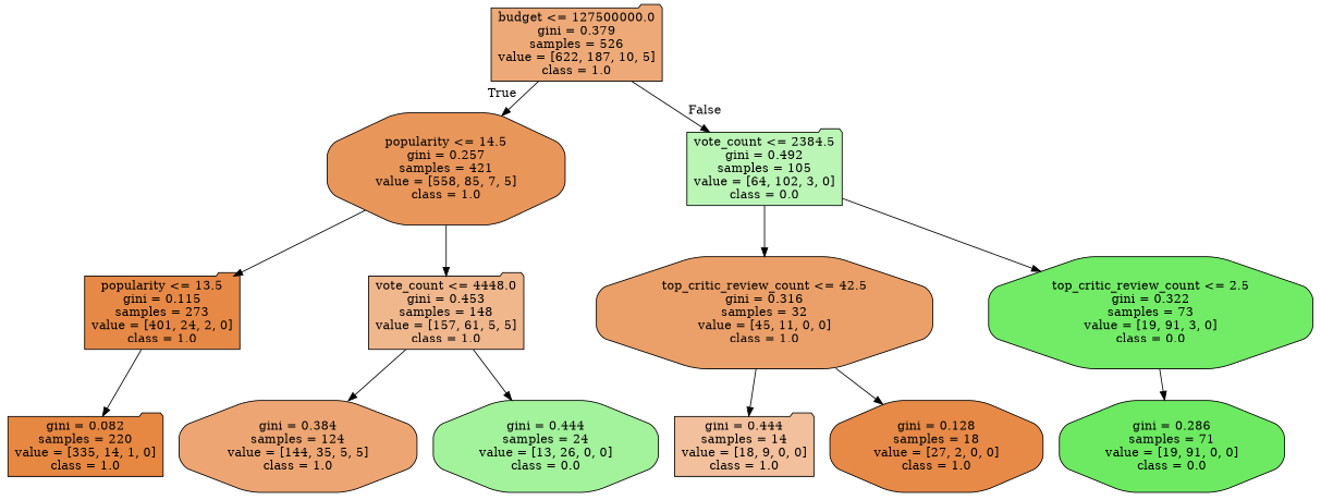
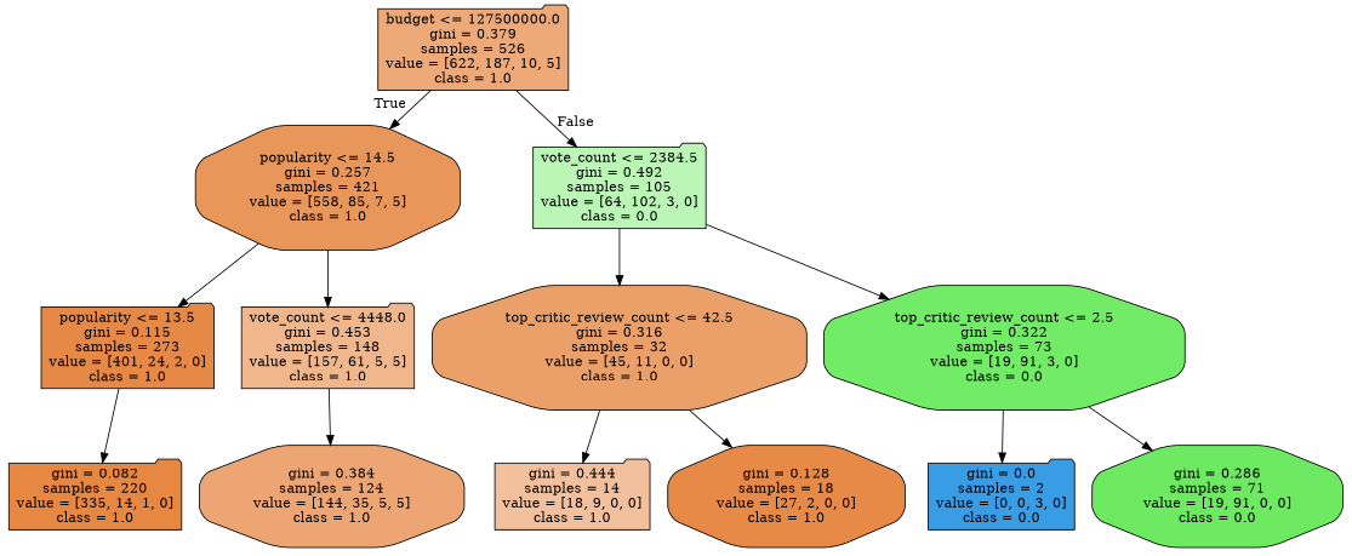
  digraph {
    fontname="DejaVu Serif"
    node [color=black fontname="DejaVu Serif" shape=folder style="filled, rounded"]
    edge [fontname="DejaVu Serif"]
    n1 [fillcolor="#eda978" label="budget <= 127500000.0\ngini = 0.379\nsamples = 526\nvalue = [622, 187, 10, 5]\nclass = 1.0"]
    n2 [fillcolor="#e9965b" label="popularity <= 14.5\ngini = 0.257\nsamples = 421\nvalue = [558, 85, 7, 5]\nclass = 1.0" shape=octagon]
    n3 [fillcolor="#bcf6b7" label="vote_count <= 2384.5\ngini = 0.492\nsamples = 105\nvalue = [64, 102, 3, 0]\nclass = 0.0"]
    n4 [fillcolor="#e78946" label="popularity <= 13.5\ngini = 0.115\nsamples = 273\nvalue = [401, 24, 2, 0]\nclass = 1.0"]
    n5 [fillcolor="#f0b78d" label="vote_count <= 4448.0\ngini = 0.453\nsamples = 148\nvalue = [157, 61, 5, 5]\nclass = 1.0"]
    n6 [fillcolor="#eba069" label="top_critic_review_count <= 42.5\ngini = 0.316\nsamples = 32\nvalue = [45, 11, 0, 0]\nclass = 1.0" shape=octagon]
    n7 [fillcolor="#72eb67" label="top_critic_review_count <= 2.5\ngini = 0.322\nsamples = 73\nvalue = [19, 91, 3, 0]\nclass = 0.0" shape=octagon]
    n8 [fillcolor="#e68742" label="gini = 0.082\nsamples = 220\nvalue = [335, 14, 1, 0]\nclass = 1.0"]
    n9 [fillcolor="#eda673" label="gini = 0.384\nsamples = 124\nvalue = [144, 35, 5, 5]\nclass = 1.0" shape=octagon]
-   n10 [fillcolor="#a3f29c" label="gini = 0.444\nsamples = 24\nvalue = [13, 26, 0, 0]\nclass = 0.0" shape=octagon]
    n11 [fillcolor="#f2c09c" label="gini = 0.444\nsamples = 14\nvalue = [18, 9, 0, 0]\nclass = 1.0"]
    n12 [fillcolor="#e78a48" label="gini = 0.128\nsamples = 18\nvalue = [27, 2, 0, 0]\nclass = 1.0" shape=octagon]
+   n13 [fillcolor="#399de5" label="gini = 0.0\nsamples = 2\nvalue = [0, 0, 3, 0]\nclass = 0.0"]
    n14 [fillcolor="#6dea62" label="gini = 0.286\nsamples = 71\nvalue = [19, 91, 0, 0]\nclass = 0.0" shape=octagon]
    n1 -> n2 [headlabel=True labelangle=45 labeldistance=2.5]
    n1 -> n3 [headlabel=False labelangle=-45 labeldistance=2.5]
    n2 -> n4
    n2 -> n5
    n3 -> n6
    n3 -> n7
    n4 -> n8
    n5 -> n9
-   n5 -> n10
    n6 -> n11
    n6 -> n12
+   n7 -> n13
    n7 -> n14
  }
